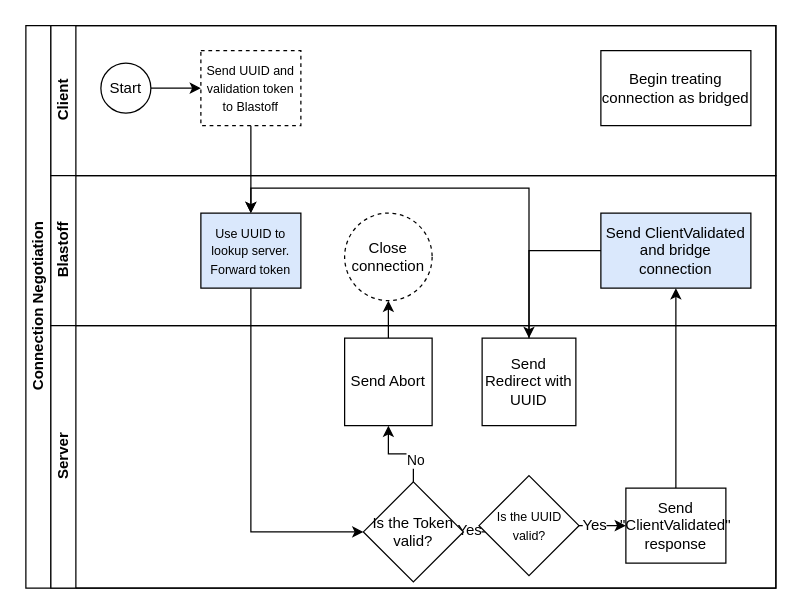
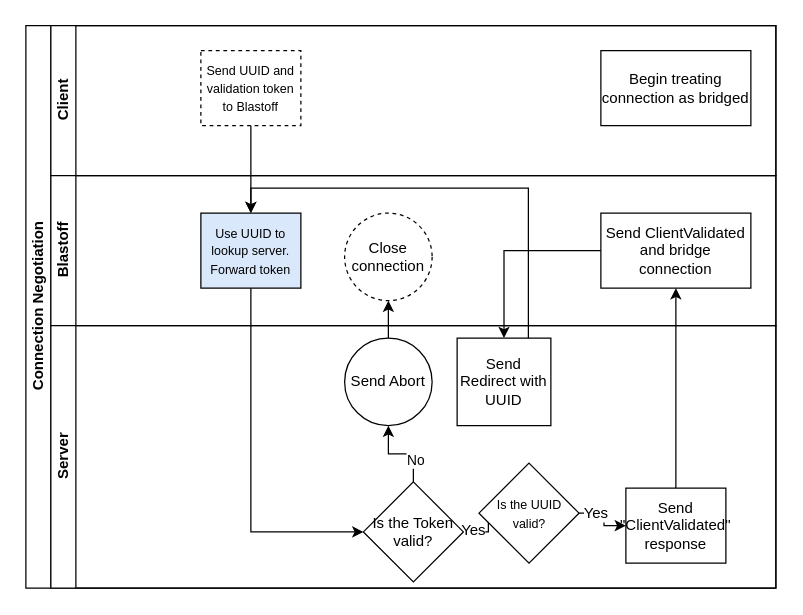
  <mxCell id="0" />
  <mxCell id="1" parent="0" />
  <mxCell id="2" value="Connection Negotiation" style="swimlane;html=1;childLayout=stackLayout;resizeParent=1;resizeParentMax=0;horizontal=0;startSize=20;horizontalStack=0;" parent="1" vertex="1"><mxGeometry x="20" y="20" width="600" height="450" as="geometry" /></mxCell>
  <mxCell id="3" value="Client" style="swimlane;html=1;startSize=20;horizontal=0;" parent="2" vertex="1"><mxGeometry x="20" width="580" height="120" as="geometry" /></mxCell>
- <mxCell id="4" value="" style="edgeStyle=orthogonalEdgeStyle;rounded=0;orthogonalLoop=1;jettySize=auto;html=1;" parent="3" source="5" target="6" edge="1"><mxGeometry relative="1" as="geometry" /></mxCell>
- <mxCell id="5" value="Start" style="ellipse;whiteSpace=wrap;html=1;" parent="3" vertex="1"><mxGeometry x="40" y="30" width="40" height="40" as="geometry" /></mxCell>
  <mxCell id="6" value="&lt;font style=&quot;font-size: 10px;&quot;&gt;Send UUID and validation token to Blastoff&lt;br&gt;&lt;/font&gt;" style="rounded=0;whiteSpace=wrap;html=1;fontFamily=Helvetica;fontSize=12;fontColor=#000000;align=center;dashed=1;" parent="3" vertex="1"><mxGeometry x="120" y="20" width="80" height="60" as="geometry" /></mxCell>
  <mxCell id="7" value="Begin treating connection as bridged" style="whiteSpace=wrap;html=1;fontColor=#000000;rounded=0;" vertex="1" parent="3"><mxGeometry x="440" y="20" width="120" height="60" as="geometry" /></mxCell>
  <mxCell id="8" value="Blastoff" style="swimlane;html=1;startSize=20;horizontal=0;" parent="2" vertex="1"><mxGeometry x="20" y="120" width="580" height="120" as="geometry" /></mxCell>
  <mxCell id="9" value="&lt;font style=&quot;font-size: 10px;&quot;&gt;Use UUID to lookup server. Forward token&lt;/font&gt;" style="rounded=0;whiteSpace=wrap;html=1;fontFamily=Helvetica;fontSize=12;fontColor=#000000;align=center;fillColor=#dae8fc;" parent="8" vertex="1"><mxGeometry x="120" y="30" width="80" height="60" as="geometry" /></mxCell>
- <mxCell id="10" value="Send ClientValidated and bridge connection" style="whiteSpace=wrap;html=1;fontColor=#000000;rounded=0;fillColor=#dae8fc;" vertex="1" parent="8"><mxGeometry x="440" y="30" width="120" height="60" as="geometry" /></mxCell>
+ <mxCell id="10" value="Send ClientValidated and bridge connection" style="whiteSpace=wrap;html=1;fontColor=#000000;rounded=0;" vertex="1" parent="8"><mxGeometry x="440" y="30" width="120" height="60" as="geometry" /></mxCell>
  <mxCell id="11" value="" style="edgeStyle=orthogonalEdgeStyle;rounded=0;orthogonalLoop=1;jettySize=auto;html=1;" edge="1" parent="2" source="6" target="9"><mxGeometry relative="1" as="geometry" /></mxCell>
  <mxCell id="12" style="edgeStyle=orthogonalEdgeStyle;rounded=0;orthogonalLoop=1;jettySize=auto;html=1;exitX=0.5;exitY=1;exitDx=0;exitDy=0;entryX=0;entryY=0.5;entryDx=0;entryDy=0;" edge="1" parent="2" source="9" target="28"><mxGeometry relative="1" as="geometry" /></mxCell>
  <mxCell id="13" value="" style="edgeStyle=orthogonalEdgeStyle;rounded=0;orthogonalLoop=1;jettySize=auto;html=1;fontFamily=Helvetica;fontSize=12;fontColor=#000000;" edge="1" parent="2" source="20" target="10"><mxGeometry relative="1" as="geometry" /></mxCell>
  <mxCell id="14" value="" style="edgeStyle=orthogonalEdgeStyle;rounded=0;orthogonalLoop=1;jettySize=auto;html=1;fontFamily=Helvetica;fontSize=12;fontColor=#000000;" edge="1" parent="2" source="10" target="24"><mxGeometry relative="1" as="geometry" /></mxCell>
  <mxCell id="15" value="Server" style="swimlane;html=1;startSize=20;horizontal=0;" parent="2" vertex="1"><mxGeometry x="20" y="240" width="580" height="210" as="geometry" /></mxCell>
  <mxCell id="16" value="" style="edgeStyle=orthogonalEdgeStyle;rounded=0;orthogonalLoop=1;jettySize=auto;html=1;" edge="1" parent="15" source="23" target="20"><mxGeometry relative="1" as="geometry" /></mxCell>
  <mxCell id="17" value="Yes" style="edgeLabel;html=1;align=center;verticalAlign=middle;resizable=0;points=[];rounded=0;strokeColor=default;fontFamily=Helvetica;fontSize=12;fontColor=#000000;fillColor=default;" vertex="1" connectable="0" parent="16"><mxGeometry x="-0.433" y="1" relative="1" as="geometry"><mxPoint as="offset" /></mxGeometry></mxCell>
  <mxCell id="18" value="" style="edgeStyle=orthogonalEdgeStyle;rounded=0;orthogonalLoop=1;jettySize=auto;html=1;fontFamily=Helvetica;fontSize=12;fontColor=#000000;" edge="1" parent="15" source="28" target="27"><mxGeometry relative="1" as="geometry" /></mxCell>
  <mxCell id="19" value="No" style="edgeLabel;html=1;align=center;verticalAlign=middle;resizable=0;points=[];" vertex="1" connectable="0" parent="18"><mxGeometry x="-0.45" y="-1" relative="1" as="geometry"><mxPoint as="offset" /></mxGeometry></mxCell>
  <mxCell id="20" value="Send &quot;ClientValidated&quot; response" style="whiteSpace=wrap;html=1;fontColor=#000000;rounded=0;" vertex="1" parent="15"><mxGeometry x="460" y="130" width="80" height="60" as="geometry" /></mxCell>
  <mxCell id="21" value="" style="edgeStyle=orthogonalEdgeStyle;rounded=0;orthogonalLoop=1;jettySize=auto;html=1;" edge="1" parent="15" source="28" target="23"><mxGeometry relative="1" as="geometry"><mxPoint x="400" y="480" as="sourcePoint" /><mxPoint x="580" y="480" as="targetPoint" /></mxGeometry></mxCell>
  <mxCell id="22" value="Yes" style="edgeLabel;html=1;align=center;verticalAlign=middle;resizable=0;points=[];rounded=0;strokeColor=default;fontFamily=Helvetica;fontSize=12;fontColor=#000000;fillColor=default;" vertex="1" connectable="0" parent="21"><mxGeometry x="-0.275" y="2" relative="1" as="geometry"><mxPoint x="-8" as="offset" /></mxGeometry></mxCell>
- <mxCell id="23" value="&lt;font style=&quot;font-size: 10px;&quot;&gt;Is the UUID valid?&lt;br&gt;&lt;/font&gt;" style="rhombus;whiteSpace=wrap;html=1;rounded=0;strokeColor=default;align=center;verticalAlign=middle;fontFamily=Helvetica;fontSize=12;fontColor=#000000;fillColor=default;" vertex="1" parent="15"><mxGeometry x="342.5" y="120" width="80" height="80" as="geometry" /></mxCell>
- <mxCell id="24" value="Send Redirect with UUID" style="whiteSpace=wrap;html=1;fontColor=#000000;rounded=0;" vertex="1" parent="15"><mxGeometry x="345" y="10" width="75" height="70" as="geometry" /></mxCell>
+ <mxCell id="23" value="&lt;font style=&quot;font-size: 10px;&quot;&gt;Is the UUID valid?&lt;br&gt;&lt;/font&gt;" style="rhombus;whiteSpace=wrap;html=1;rounded=0;strokeColor=default;align=center;verticalAlign=middle;fontFamily=Helvetica;fontSize=12;fontColor=#000000;fillColor=default;" vertex="1" parent="15"><mxGeometry x="342.5" y="110" width="80" height="80" as="geometry" /></mxCell>
+ <mxCell id="24" value="Send Redirect with UUID" style="whiteSpace=wrap;html=1;fontColor=#000000;rounded=0;" vertex="1" parent="15"><mxGeometry x="325" y="10" width="75" height="70" as="geometry" /></mxCell>
  <mxCell id="25" value="Close connection" style="ellipse;whiteSpace=wrap;html=1;aspect=fixed;rounded=0;strokeColor=default;align=center;verticalAlign=middle;fontFamily=Helvetica;fontSize=12;fontColor=#000000;fillColor=default;dashed=1;" vertex="1" parent="15"><mxGeometry x="235" y="-90" width="70" height="70" as="geometry" /></mxCell>
  <mxCell id="26" value="" style="edgeStyle=orthogonalEdgeStyle;rounded=0;orthogonalLoop=1;jettySize=auto;html=1;fontFamily=Helvetica;fontSize=12;fontColor=#000000;" edge="1" parent="15" source="27" target="25"><mxGeometry relative="1" as="geometry" /></mxCell>
- <mxCell id="27" value="Send Abort" style="whiteSpace=wrap;html=1;aspect=fixed;rounded=0;strokeColor=default;align=center;verticalAlign=middle;fontFamily=Helvetica;fontSize=12;fontColor=#000000;fillColor=default;" vertex="1" parent="15"><mxGeometry x="235" y="10" width="70" height="70" as="geometry" /></mxCell>
+ <mxCell id="27" value="Send Abort" style="ellipse;whiteSpace=wrap;html=1;aspect=fixed;strokeColor=default;align=center;verticalAlign=middle;fontFamily=Helvetica;fontSize=12;fontColor=#000000;fillColor=default;" vertex="1" parent="15"><mxGeometry x="235" y="10" width="70" height="70" as="geometry" /></mxCell>
  <mxCell id="28" value="Is the Token valid?" style="rhombus;whiteSpace=wrap;html=1;fontColor=#000000;rounded=0;" vertex="1" parent="15"><mxGeometry x="250" y="125" width="80" height="80" as="geometry" /></mxCell>
  <mxCell id="29" style="edgeStyle=orthogonalEdgeStyle;rounded=0;orthogonalLoop=1;jettySize=auto;html=1;entryX=0.5;entryY=0;entryDx=0;entryDy=0;" edge="1" parent="2" source="24" target="9"><mxGeometry relative="1" as="geometry"><Array as="points"><mxPoint x="402" y="130" /><mxPoint x="180" y="130" /></Array></mxGeometry></mxCell>
